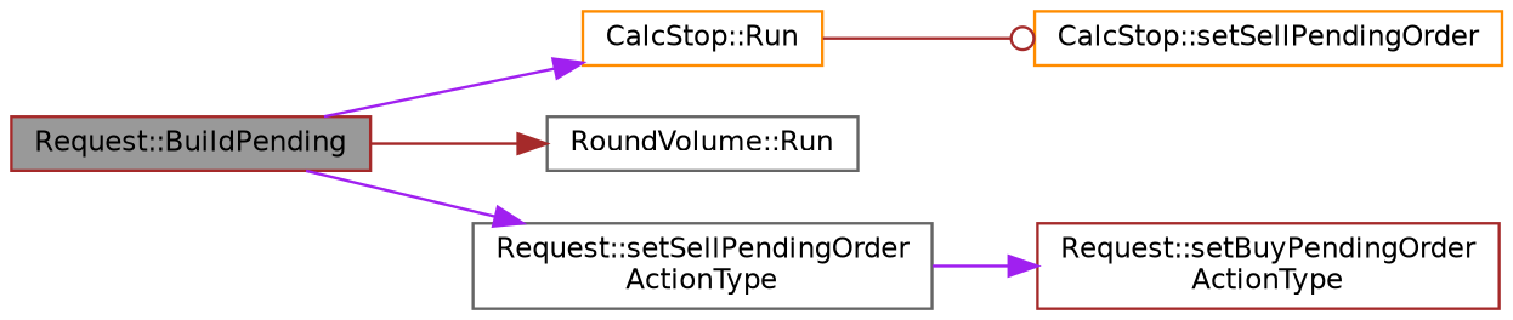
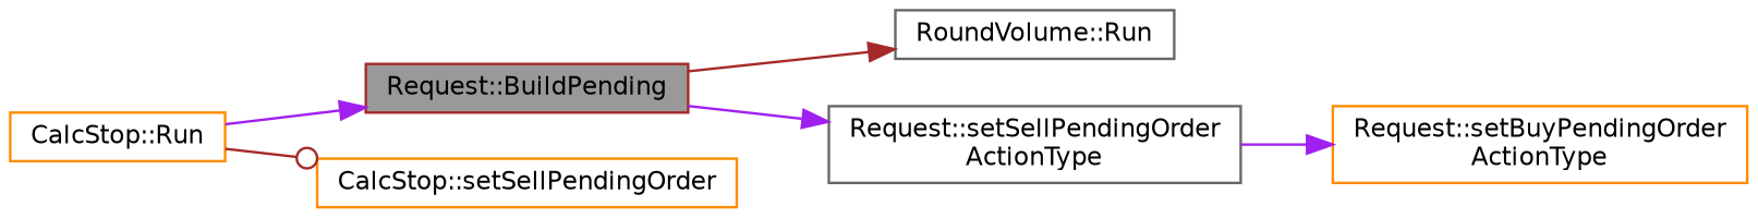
  digraph {
    rankdir=LR
    node [color=brown fillcolor=white fontname=Helvetica fontsize=10 shape=box style=filled]
    edge [arrowhead=normal color=purple fontname=Helvetica fontsize=10 labelfontname=Helvetica labelfontsize=10 style=solid]
    n1 [fillcolor=grey60 fontcolor=black height=0.2 label="Request::BuildPending" width=0.4]
    n2 [color=darkorange height=0.2 label="CalcStop::Run" width=0.4]
    n3 [color=gray40 height=0.2 label="RoundVolume::Run" width=0.4]
    n4 [color=gray40 height=0.2 label="Request::setSellPendingOrder\lActionType" width=0.4]
    n5 [color=darkorange height=0.2 label="CalcStop::setSellPendingOrder" width=0.4]
-   n6 [height=0.2 label="Request::setBuyPendingOrder\lActionType" width=0.4]
-   n1 -> n2
+   n6 [color=darkorange height=0.2 label="Request::setBuyPendingOrder\lActionType" width=0.4]
+   n2 -> n1
    n1 -> n3 [color=brown]
    n1 -> n4
    n2 -> n5 [arrowhead=odot color=brown]
    n4 -> n6
  }
